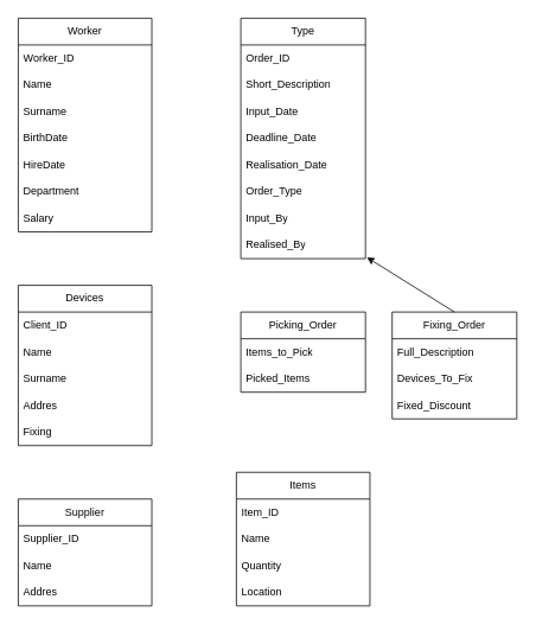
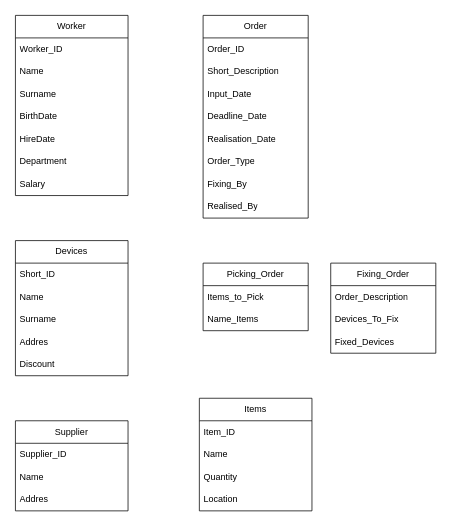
  <mxCell id="0" />
  <mxCell id="1" parent="0" />
  <mxCell id="2" value="Worker" style="swimlane;fontStyle=0;childLayout=stackLayout;horizontal=1;startSize=30;horizontalStack=0;resizeParent=1;resizeParentMax=0;resizeLast=0;collapsible=1;marginBottom=0;whiteSpace=wrap;html=1;" vertex="1" parent="1"><mxGeometry x="20" y="20" width="150" height="240" as="geometry" /></mxCell>
  <mxCell id="3" value="Worker_ID" style="text;strokeColor=none;fillColor=none;align=left;verticalAlign=middle;spacingLeft=4;spacingRight=4;overflow=hidden;points=[[0,0.5],[1,0.5]];portConstraint=eastwest;rotatable=0;whiteSpace=wrap;html=1;" vertex="1" parent="2"><mxGeometry y="30" width="150" height="30" as="geometry" /></mxCell>
  <mxCell id="4" value="Name" style="text;strokeColor=none;fillColor=none;align=left;verticalAlign=middle;spacingLeft=4;spacingRight=4;overflow=hidden;points=[[0,0.5],[1,0.5]];portConstraint=eastwest;rotatable=0;whiteSpace=wrap;html=1;" vertex="1" parent="2"><mxGeometry y="60" width="150" height="30" as="geometry" /></mxCell>
  <mxCell id="5" value="Surname" style="text;strokeColor=none;fillColor=none;align=left;verticalAlign=middle;spacingLeft=4;spacingRight=4;overflow=hidden;points=[[0,0.5],[1,0.5]];portConstraint=eastwest;rotatable=0;whiteSpace=wrap;html=1;" vertex="1" parent="2"><mxGeometry y="90" width="150" height="30" as="geometry" /></mxCell>
  <mxCell id="6" value="BirthDate" style="text;strokeColor=none;fillColor=none;align=left;verticalAlign=middle;spacingLeft=4;spacingRight=4;overflow=hidden;points=[[0,0.5],[1,0.5]];portConstraint=eastwest;rotatable=0;whiteSpace=wrap;html=1;" vertex="1" parent="2"><mxGeometry y="120" width="150" height="30" as="geometry" /></mxCell>
  <mxCell id="7" value="HireDate" style="text;strokeColor=none;fillColor=none;align=left;verticalAlign=middle;spacingLeft=4;spacingRight=4;overflow=hidden;points=[[0,0.5],[1,0.5]];portConstraint=eastwest;rotatable=0;whiteSpace=wrap;html=1;" vertex="1" parent="2"><mxGeometry y="150" width="150" height="30" as="geometry" /></mxCell>
  <mxCell id="8" value="Department" style="text;strokeColor=none;fillColor=none;align=left;verticalAlign=middle;spacingLeft=4;spacingRight=4;overflow=hidden;points=[[0,0.5],[1,0.5]];portConstraint=eastwest;rotatable=0;whiteSpace=wrap;html=1;" vertex="1" parent="2"><mxGeometry y="180" width="150" height="30" as="geometry" /></mxCell>
  <mxCell id="9" value="Salary" style="text;strokeColor=none;fillColor=none;align=left;verticalAlign=middle;spacingLeft=4;spacingRight=4;overflow=hidden;points=[[0,0.5],[1,0.5]];portConstraint=eastwest;rotatable=0;whiteSpace=wrap;html=1;" vertex="1" parent="2"><mxGeometry y="210" width="150" height="30" as="geometry" /></mxCell>
- <mxCell id="10" value="Type" style="swimlane;fontStyle=0;childLayout=stackLayout;horizontal=1;startSize=30;horizontalStack=0;resizeParent=1;resizeParentMax=0;resizeLast=0;collapsible=1;marginBottom=0;whiteSpace=wrap;html=1;" vertex="1" parent="1"><mxGeometry x="270" y="20" width="140" height="270" as="geometry" /></mxCell>
+ <mxCell id="10" value="Order" style="swimlane;fontStyle=0;childLayout=stackLayout;horizontal=1;startSize=30;horizontalStack=0;resizeParent=1;resizeParentMax=0;resizeLast=0;collapsible=1;marginBottom=0;whiteSpace=wrap;html=1;" vertex="1" parent="1"><mxGeometry x="270" y="20" width="140" height="270" as="geometry" /></mxCell>
  <mxCell id="11" value="Order_ID" style="text;strokeColor=none;fillColor=none;align=left;verticalAlign=middle;spacingLeft=4;spacingRight=4;overflow=hidden;points=[[0,0.5],[1,0.5]];portConstraint=eastwest;rotatable=0;whiteSpace=wrap;html=1;" vertex="1" parent="10"><mxGeometry y="30" width="140" height="30" as="geometry" /></mxCell>
  <mxCell id="12" value="Short_Description" style="text;strokeColor=none;fillColor=none;align=left;verticalAlign=middle;spacingLeft=4;spacingRight=4;overflow=hidden;points=[[0,0.5],[1,0.5]];portConstraint=eastwest;rotatable=0;whiteSpace=wrap;html=1;" vertex="1" parent="10"><mxGeometry y="60" width="140" height="30" as="geometry" /></mxCell>
  <mxCell id="13" value="Input_Date" style="text;strokeColor=none;fillColor=none;align=left;verticalAlign=middle;spacingLeft=4;spacingRight=4;overflow=hidden;points=[[0,0.5],[1,0.5]];portConstraint=eastwest;rotatable=0;whiteSpace=wrap;html=1;" vertex="1" parent="10"><mxGeometry y="90" width="140" height="30" as="geometry" /></mxCell>
  <mxCell id="14" value="Deadline_Date" style="text;strokeColor=none;fillColor=none;align=left;verticalAlign=middle;spacingLeft=4;spacingRight=4;overflow=hidden;points=[[0,0.5],[1,0.5]];portConstraint=eastwest;rotatable=0;whiteSpace=wrap;html=1;" vertex="1" parent="10"><mxGeometry y="120" width="140" height="30" as="geometry" /></mxCell>
  <mxCell id="15" value="Realisation_Date" style="text;strokeColor=none;fillColor=none;align=left;verticalAlign=middle;spacingLeft=4;spacingRight=4;overflow=hidden;points=[[0,0.5],[1,0.5]];portConstraint=eastwest;rotatable=0;whiteSpace=wrap;html=1;" vertex="1" parent="10"><mxGeometry y="150" width="140" height="30" as="geometry" /></mxCell>
  <mxCell id="16" value="Order_Type" style="text;strokeColor=none;fillColor=none;align=left;verticalAlign=middle;spacingLeft=4;spacingRight=4;overflow=hidden;points=[[0,0.5],[1,0.5]];portConstraint=eastwest;rotatable=0;whiteSpace=wrap;html=1;" vertex="1" parent="10"><mxGeometry y="180" width="140" height="30" as="geometry" /></mxCell>
- <mxCell id="17" value="Input_By" style="text;strokeColor=none;fillColor=none;align=left;verticalAlign=middle;spacingLeft=4;spacingRight=4;overflow=hidden;points=[[0,0.5],[1,0.5]];portConstraint=eastwest;rotatable=0;whiteSpace=wrap;html=1;" vertex="1" parent="10"><mxGeometry y="210" width="140" height="30" as="geometry" /></mxCell>
+ <mxCell id="17" value="Fixing_By" style="text;strokeColor=none;fillColor=none;align=left;verticalAlign=middle;spacingLeft=4;spacingRight=4;overflow=hidden;points=[[0,0.5],[1,0.5]];portConstraint=eastwest;rotatable=0;whiteSpace=wrap;html=1;" vertex="1" parent="10"><mxGeometry y="210" width="140" height="30" as="geometry" /></mxCell>
  <mxCell id="18" value="Realised_By" style="text;strokeColor=none;fillColor=none;align=left;verticalAlign=middle;spacingLeft=4;spacingRight=4;overflow=hidden;points=[[0,0.5],[1,0.5]];portConstraint=eastwest;rotatable=0;whiteSpace=wrap;html=1;" vertex="1" parent="10"><mxGeometry y="240" width="140" height="30" as="geometry" /></mxCell>
  <mxCell id="19" value="Picking_Order" style="swimlane;fontStyle=0;childLayout=stackLayout;horizontal=1;startSize=30;horizontalStack=0;resizeParent=1;resizeParentMax=0;resizeLast=0;collapsible=1;marginBottom=0;whiteSpace=wrap;html=1;" vertex="1" parent="1"><mxGeometry x="270" y="350" width="140" height="90" as="geometry" /></mxCell>
  <mxCell id="20" value="Items_to_Pick" style="text;strokeColor=none;fillColor=none;align=left;verticalAlign=middle;spacingLeft=4;spacingRight=4;overflow=hidden;points=[[0,0.5],[1,0.5]];portConstraint=eastwest;rotatable=0;whiteSpace=wrap;html=1;" vertex="1" parent="19"><mxGeometry y="30" width="140" height="30" as="geometry" /></mxCell>
- <mxCell id="21" value="Picked_Items" style="text;strokeColor=none;fillColor=none;align=left;verticalAlign=middle;spacingLeft=4;spacingRight=4;overflow=hidden;points=[[0,0.5],[1,0.5]];portConstraint=eastwest;rotatable=0;whiteSpace=wrap;html=1;" vertex="1" parent="19"><mxGeometry y="60" width="140" height="30" as="geometry" /></mxCell>
+ <mxCell id="21" value="Name_Items" style="text;strokeColor=none;fillColor=none;align=left;verticalAlign=middle;spacingLeft=4;spacingRight=4;overflow=hidden;points=[[0,0.5],[1,0.5]];portConstraint=eastwest;rotatable=0;whiteSpace=wrap;html=1;" vertex="1" parent="19"><mxGeometry y="60" width="140" height="30" as="geometry" /></mxCell>
  <mxCell id="22" value="Fixing_Order" style="swimlane;fontStyle=0;childLayout=stackLayout;horizontal=1;startSize=30;horizontalStack=0;resizeParent=1;resizeParentMax=0;resizeLast=0;collapsible=1;marginBottom=0;whiteSpace=wrap;html=1;" vertex="1" parent="1"><mxGeometry x="440" y="350" width="140" height="120" as="geometry" /></mxCell>
- <mxCell id="23" value="Full_Description" style="text;strokeColor=none;fillColor=none;align=left;verticalAlign=middle;spacingLeft=4;spacingRight=4;overflow=hidden;points=[[0,0.5],[1,0.5]];portConstraint=eastwest;rotatable=0;whiteSpace=wrap;html=1;" vertex="1" parent="22"><mxGeometry y="30" width="140" height="30" as="geometry" /></mxCell>
+ <mxCell id="23" value="Order_Description" style="text;strokeColor=none;fillColor=none;align=left;verticalAlign=middle;spacingLeft=4;spacingRight=4;overflow=hidden;points=[[0,0.5],[1,0.5]];portConstraint=eastwest;rotatable=0;whiteSpace=wrap;html=1;" vertex="1" parent="22"><mxGeometry y="30" width="140" height="30" as="geometry" /></mxCell>
  <mxCell id="24" value="Devices_To_Fix" style="text;strokeColor=none;fillColor=none;align=left;verticalAlign=middle;spacingLeft=4;spacingRight=4;overflow=hidden;points=[[0,0.5],[1,0.5]];portConstraint=eastwest;rotatable=0;whiteSpace=wrap;html=1;" vertex="1" parent="22"><mxGeometry y="60" width="140" height="30" as="geometry" /></mxCell>
- <mxCell id="25" value="Fixed_Discount" style="text;strokeColor=none;fillColor=none;align=left;verticalAlign=middle;spacingLeft=4;spacingRight=4;overflow=hidden;points=[[0,0.5],[1,0.5]];portConstraint=eastwest;rotatable=0;whiteSpace=wrap;html=1;" vertex="1" parent="22"><mxGeometry y="90" width="140" height="30" as="geometry" /></mxCell>
- <mxCell id="26" value="" style="endArrow=classic;html=1;rounded=0;exitX=0.5;exitY=0;exitDx=0;exitDy=0;entryX=1.012;entryY=0.956;entryDx=0;entryDy=0;entryPerimeter=0;" edge="1" parent="1" source="22" target="18"><mxGeometry width="50" height="50" relative="1" as="geometry"><mxPoint x="70" y="390" as="sourcePoint" /><mxPoint x="340" y="300" as="targetPoint" /></mxGeometry></mxCell>
+ <mxCell id="25" value="Fixed_Devices" style="text;strokeColor=none;fillColor=none;align=left;verticalAlign=middle;spacingLeft=4;spacingRight=4;overflow=hidden;points=[[0,0.5],[1,0.5]];portConstraint=eastwest;rotatable=0;whiteSpace=wrap;html=1;" vertex="1" parent="22"><mxGeometry y="90" width="140" height="30" as="geometry" /></mxCell>
  <mxCell id="27" value="Devices" style="swimlane;fontStyle=0;childLayout=stackLayout;horizontal=1;startSize=30;horizontalStack=0;resizeParent=1;resizeParentMax=0;resizeLast=0;collapsible=1;marginBottom=0;whiteSpace=wrap;html=1;" vertex="1" parent="1"><mxGeometry x="20" y="320" width="150" height="180" as="geometry" /></mxCell>
- <mxCell id="28" value="Client_ID" style="text;strokeColor=none;fillColor=none;align=left;verticalAlign=middle;spacingLeft=4;spacingRight=4;overflow=hidden;points=[[0,0.5],[1,0.5]];portConstraint=eastwest;rotatable=0;whiteSpace=wrap;html=1;" vertex="1" parent="27"><mxGeometry y="30" width="150" height="30" as="geometry" /></mxCell>
+ <mxCell id="28" value="Short_ID" style="text;strokeColor=none;fillColor=none;align=left;verticalAlign=middle;spacingLeft=4;spacingRight=4;overflow=hidden;points=[[0,0.5],[1,0.5]];portConstraint=eastwest;rotatable=0;whiteSpace=wrap;html=1;" vertex="1" parent="27"><mxGeometry y="30" width="150" height="30" as="geometry" /></mxCell>
  <mxCell id="29" value="Name" style="text;strokeColor=none;fillColor=none;align=left;verticalAlign=middle;spacingLeft=4;spacingRight=4;overflow=hidden;points=[[0,0.5],[1,0.5]];portConstraint=eastwest;rotatable=0;whiteSpace=wrap;html=1;" vertex="1" parent="27"><mxGeometry y="60" width="150" height="30" as="geometry" /></mxCell>
  <mxCell id="30" value="Surname" style="text;strokeColor=none;fillColor=none;align=left;verticalAlign=middle;spacingLeft=4;spacingRight=4;overflow=hidden;points=[[0,0.5],[1,0.5]];portConstraint=eastwest;rotatable=0;whiteSpace=wrap;html=1;" vertex="1" parent="27"><mxGeometry y="90" width="150" height="30" as="geometry" /></mxCell>
  <mxCell id="31" value="Addres" style="text;strokeColor=none;fillColor=none;align=left;verticalAlign=middle;spacingLeft=4;spacingRight=4;overflow=hidden;points=[[0,0.5],[1,0.5]];portConstraint=eastwest;rotatable=0;whiteSpace=wrap;html=1;" vertex="1" parent="27"><mxGeometry y="120" width="150" height="30" as="geometry" /></mxCell>
- <mxCell id="32" value="Fixing" style="text;strokeColor=none;fillColor=none;align=left;verticalAlign=middle;spacingLeft=4;spacingRight=4;overflow=hidden;points=[[0,0.5],[1,0.5]];portConstraint=eastwest;rotatable=0;whiteSpace=wrap;html=1;" vertex="1" parent="27"><mxGeometry y="150" width="150" height="30" as="geometry" /></mxCell>
+ <mxCell id="32" value="Discount" style="text;strokeColor=none;fillColor=none;align=left;verticalAlign=middle;spacingLeft=4;spacingRight=4;overflow=hidden;points=[[0,0.5],[1,0.5]];portConstraint=eastwest;rotatable=0;whiteSpace=wrap;html=1;" vertex="1" parent="27"><mxGeometry y="150" width="150" height="30" as="geometry" /></mxCell>
  <mxCell id="33" value="Supplier" style="swimlane;fontStyle=0;childLayout=stackLayout;horizontal=1;startSize=30;horizontalStack=0;resizeParent=1;resizeParentMax=0;resizeLast=0;collapsible=1;marginBottom=0;whiteSpace=wrap;html=1;" vertex="1" parent="1"><mxGeometry x="20" y="560" width="150" height="120" as="geometry" /></mxCell>
  <mxCell id="34" value="Supplier_ID" style="text;strokeColor=none;fillColor=none;align=left;verticalAlign=middle;spacingLeft=4;spacingRight=4;overflow=hidden;points=[[0,0.5],[1,0.5]];portConstraint=eastwest;rotatable=0;whiteSpace=wrap;html=1;" vertex="1" parent="33"><mxGeometry y="30" width="150" height="30" as="geometry" /></mxCell>
  <mxCell id="35" value="Name" style="text;strokeColor=none;fillColor=none;align=left;verticalAlign=middle;spacingLeft=4;spacingRight=4;overflow=hidden;points=[[0,0.5],[1,0.5]];portConstraint=eastwest;rotatable=0;whiteSpace=wrap;html=1;" vertex="1" parent="33"><mxGeometry y="60" width="150" height="30" as="geometry" /></mxCell>
  <mxCell id="36" value="Addres" style="text;strokeColor=none;fillColor=none;align=left;verticalAlign=middle;spacingLeft=4;spacingRight=4;overflow=hidden;points=[[0,0.5],[1,0.5]];portConstraint=eastwest;rotatable=0;whiteSpace=wrap;html=1;" vertex="1" parent="33"><mxGeometry y="90" width="150" height="30" as="geometry" /></mxCell>
  <mxCell id="37" value="Items" style="swimlane;fontStyle=0;childLayout=stackLayout;horizontal=1;startSize=30;horizontalStack=0;resizeParent=1;resizeParentMax=0;resizeLast=0;collapsible=1;marginBottom=0;whiteSpace=wrap;html=1;" vertex="1" parent="1"><mxGeometry x="265" y="530" width="150" height="150" as="geometry" /></mxCell>
  <mxCell id="38" value="Item_ID" style="text;strokeColor=none;fillColor=none;align=left;verticalAlign=middle;spacingLeft=4;spacingRight=4;overflow=hidden;points=[[0,0.5],[1,0.5]];portConstraint=eastwest;rotatable=0;whiteSpace=wrap;html=1;" vertex="1" parent="37"><mxGeometry y="30" width="150" height="30" as="geometry" /></mxCell>
  <mxCell id="39" value="Name" style="text;strokeColor=none;fillColor=none;align=left;verticalAlign=middle;spacingLeft=4;spacingRight=4;overflow=hidden;points=[[0,0.5],[1,0.5]];portConstraint=eastwest;rotatable=0;whiteSpace=wrap;html=1;" vertex="1" parent="37"><mxGeometry y="60" width="150" height="30" as="geometry" /></mxCell>
  <mxCell id="40" value="Quantity" style="text;strokeColor=none;fillColor=none;align=left;verticalAlign=middle;spacingLeft=4;spacingRight=4;overflow=hidden;points=[[0,0.5],[1,0.5]];portConstraint=eastwest;rotatable=0;whiteSpace=wrap;html=1;" vertex="1" parent="37"><mxGeometry y="90" width="150" height="30" as="geometry" /></mxCell>
  <mxCell id="41" value="Location" style="text;strokeColor=none;fillColor=none;align=left;verticalAlign=middle;spacingLeft=4;spacingRight=4;overflow=hidden;points=[[0,0.5],[1,0.5]];portConstraint=eastwest;rotatable=0;whiteSpace=wrap;html=1;" vertex="1" parent="37"><mxGeometry y="120" width="150" height="30" as="geometry" /></mxCell>
